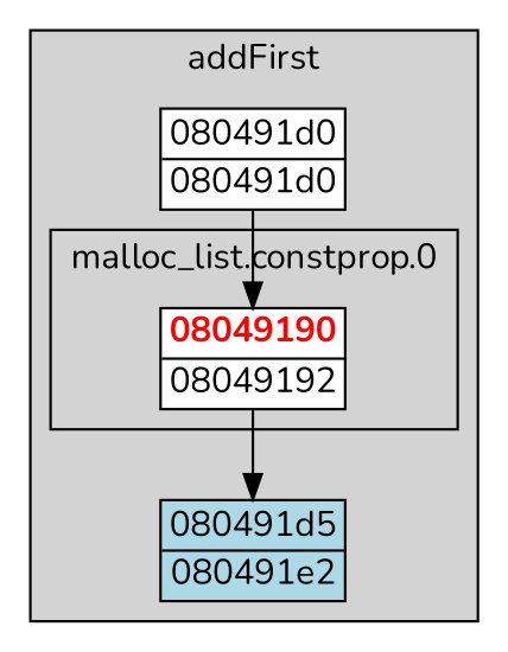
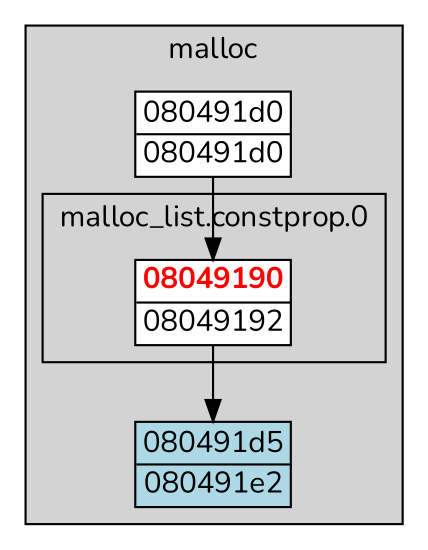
  digraph {
    fontname=Nunito
    node [fillcolor=white margin=0 shape=none style="filled,solid" fontname=Nunito]
    edge [fontname=Nunito]
    n1 [label=<<TABLE BORDER="1" CELLBORDER="0" CELLSPACING="0"><TR><TD><FONT COLOR="red"><B>08049190</B></FONT></TD></TR><HR/><TR><TD>08049192</TD></TR></TABLE>>]
    n2 [fillcolor=lightblue label=<<TABLE BORDER="1" CELLBORDER="0" CELLSPACING="0"><TR><TD>080491d5</TD></TR><HR/><TR><TD>080491e2</TD></TR></TABLE>>]
    n3 [label=<<TABLE BORDER="1" CELLBORDER="0" CELLSPACING="0"><TR><TD>080491d0</TD></TR><HR/><TR><TD>080491d0</TD></TR></TABLE>>]
    subgraph cluster_1 {
      color=black
      fillcolor=lightgrey
-     label=addFirst
+     label=malloc
      style="filled,solid"
      n2
      n3
      subgraph cluster_2 {
        color=black
        fillcolor=lightgrey
        label="malloc_list.constprop.0"
        style="filled,solid"
        n1
      }
    }
    n1 -> n2
    n3 -> n1
  }
